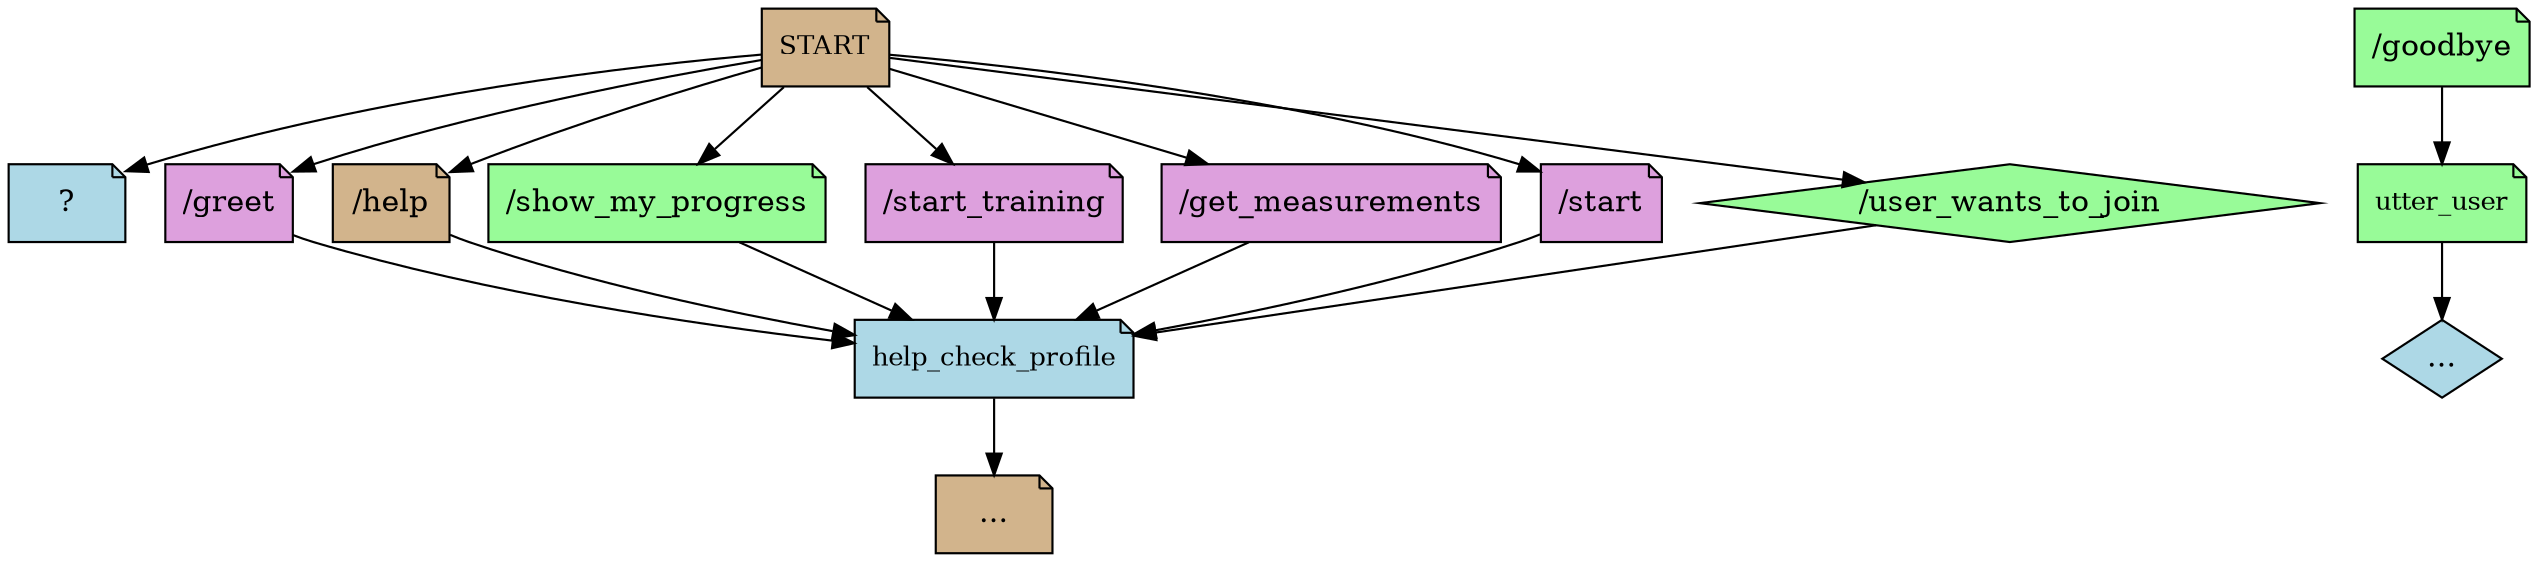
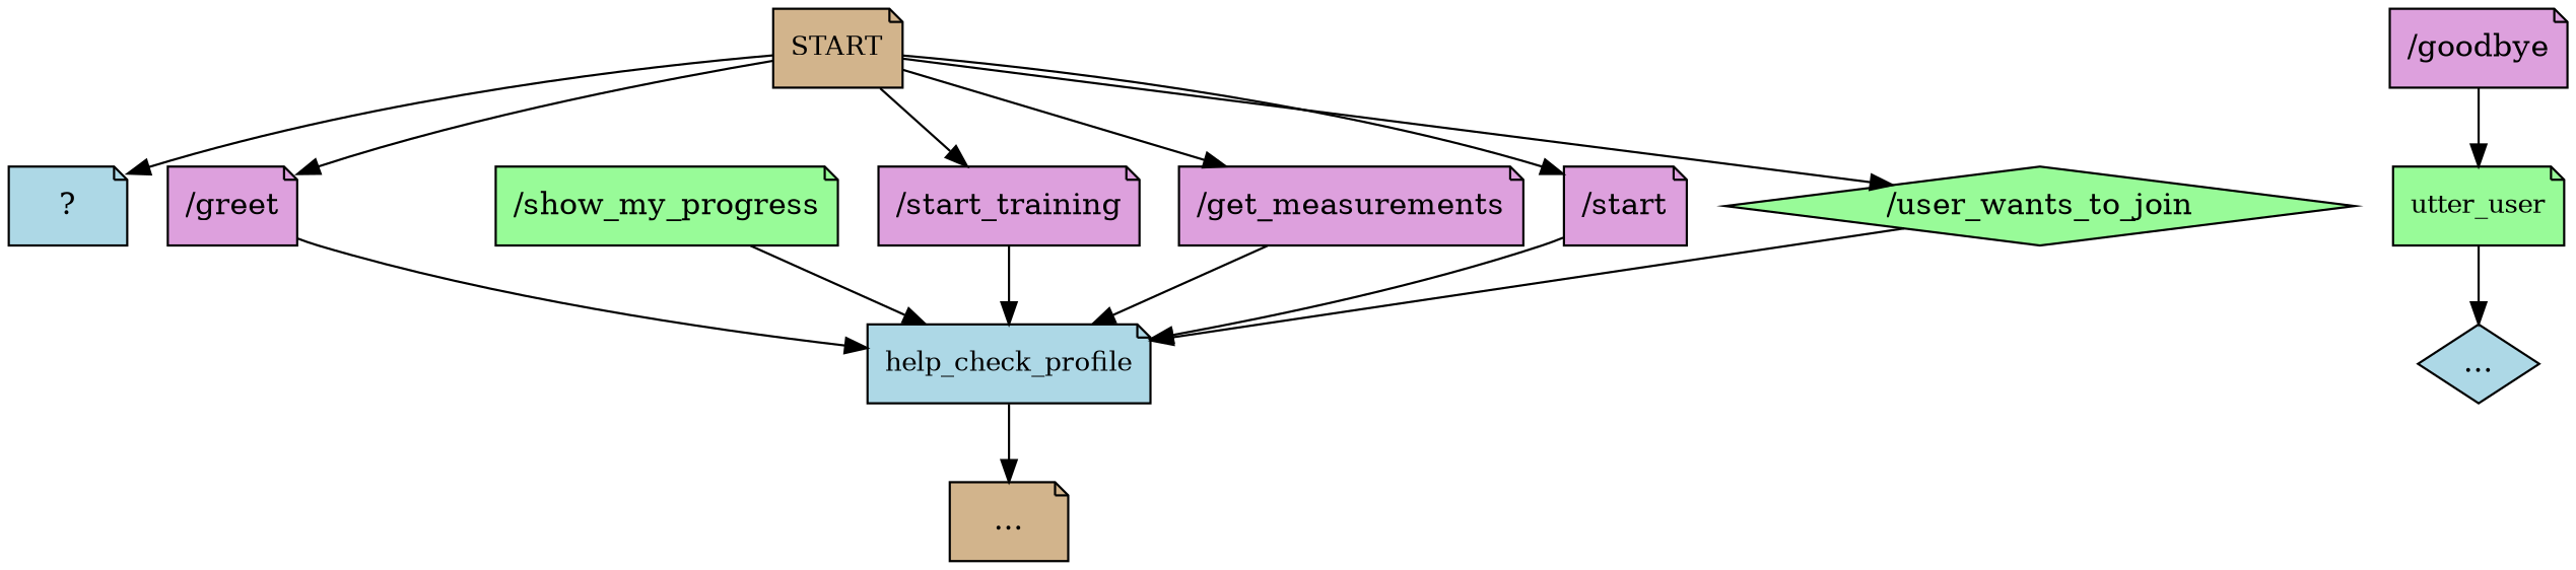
  digraph {
    node [fillcolor=plum shape=note style=filled]
    n1 [fillcolor=tan fontsize=12 label=START]
    n2 [fillcolor=lightblue label="  ?  "]
    n3 [label="\/greet"]
-   n4 [fillcolor=tan label="\/help"]
    n5 [fillcolor=palegreen label="\/show_my_progress"]
    n6 [label="\/start_training"]
    n7 [label="\/get_measurements"]
    n8 [label="\/start"]
    n9 [fillcolor=palegreen label="\/user_wants_to_join" shape=diamond]
    n10 [fillcolor=lightblue fontsize=12 label=help_check_profile]
-   n11 [fillcolor=palegreen label="\/goodbye"]
+   n11 [label="\/goodbye"]
    n12 [fillcolor=palegreen fontsize=12 label=utter_user]
    n13 [fillcolor=tan label="..."]
    n14 [fillcolor=lightblue label="..." shape=diamond]
    n1 -> n2
    n1 -> n3
-   n1 -> n4
-   n1 -> n5
    n1 -> n6
    n1 -> n7
    n1 -> n8
    n1 -> n9
    n3 -> n10
-   n4 -> n10
    n5 -> n10
    n6 -> n10
    n7 -> n10
    n8 -> n10
    n9 -> n10
    n10 -> n13
    n11 -> n12
    n12 -> n14
  }
